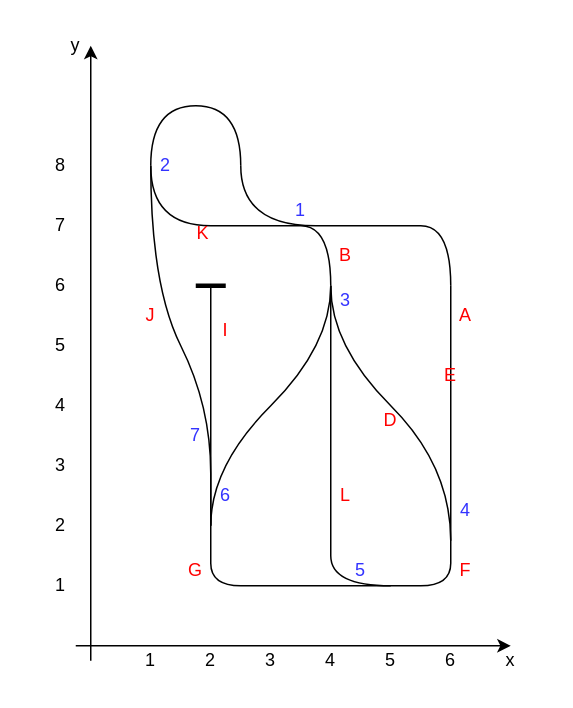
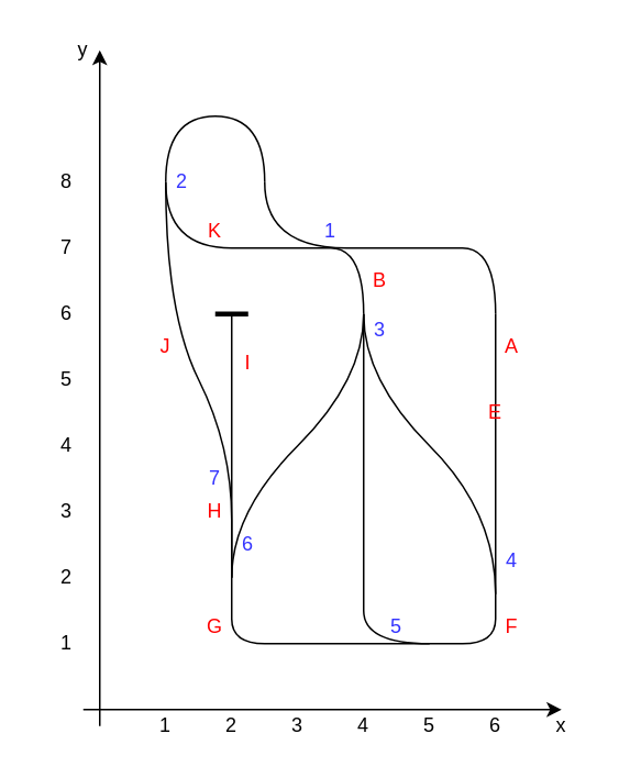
  <mxCell id="0" />
  <mxCell id="1" parent="0" />
  <mxCell id="2" value="" style="endArrow=none;html=1;curved=1;" edge="1" parent="1"><mxGeometry width="50" height="50" relative="1" as="geometry"><mxPoint x="140" y="350" as="sourcePoint" /><mxPoint x="220" y="190" as="targetPoint" /><Array as="points"><mxPoint x="140" y="310" /><mxPoint x="220" y="230" /></Array></mxGeometry></mxCell>
  <mxCell id="3" value="" style="endArrow=none;html=1;curved=1;" edge="1" parent="1"><mxGeometry width="50" height="50" relative="1" as="geometry"><mxPoint x="160" y="110" as="sourcePoint" /><mxPoint x="300" y="190" as="targetPoint" /><Array as="points"><mxPoint x="160" y="150" /><mxPoint x="260" y="150" /><mxPoint x="300" y="150" /></Array></mxGeometry></mxCell>
  <mxCell id="4" value="" style="endArrow=none;html=1;curved=1;" edge="1" parent="1"><mxGeometry width="50" height="50" relative="1" as="geometry"><mxPoint x="300" y="190" as="sourcePoint" /><mxPoint x="100" y="110" as="targetPoint" /><Array as="points"><mxPoint x="300" y="360" /><mxPoint x="300" y="390" /><mxPoint x="260" y="390" /><mxPoint x="180" y="390" /><mxPoint x="140" y="390" /><mxPoint x="140" y="360" /><mxPoint x="140" y="270" /><mxPoint x="100" y="190" /></Array></mxGeometry></mxCell>
  <mxCell id="5" value="" style="endArrow=none;html=1;curved=1;" edge="1" parent="1"><mxGeometry width="50" height="50" relative="1" as="geometry"><mxPoint x="300" y="360" as="sourcePoint" /><mxPoint x="220" y="190" as="targetPoint" /><Array as="points"><mxPoint x="300" y="310" /><mxPoint x="220" y="230" /></Array></mxGeometry></mxCell>
  <mxCell id="6" value="" style="endArrow=none;html=1;curved=1;" edge="1" parent="1"><mxGeometry width="50" height="50" relative="1" as="geometry"><mxPoint x="220" y="190" as="sourcePoint" /><mxPoint x="100" y="110" as="targetPoint" /><Array as="points"><mxPoint x="220" y="150" /><mxPoint x="180" y="150" /><mxPoint x="100" y="150" /></Array></mxGeometry></mxCell>
  <mxCell id="7" value="" style="endArrow=none;html=1;curved=1;" edge="1" parent="1"><mxGeometry width="50" height="50" relative="1" as="geometry"><mxPoint x="260" y="390" as="sourcePoint" /><mxPoint x="220" y="190" as="targetPoint" /><Array as="points"><mxPoint x="220" y="390" /><mxPoint x="220" y="350" /></Array></mxGeometry></mxCell>
  <mxCell id="8" value="" style="endArrow=none;html=1;" edge="1" parent="1"><mxGeometry width="50" height="50" relative="1" as="geometry"><mxPoint x="140" y="350" as="sourcePoint" /><mxPoint x="140" y="190" as="targetPoint" /></mxGeometry></mxCell>
  <mxCell id="9" value="" style="endArrow=none;html=1;strokeWidth=3;" edge="1" parent="1"><mxGeometry width="50" height="50" relative="1" as="geometry"><mxPoint x="150" y="190" as="sourcePoint" /><mxPoint x="130" y="190" as="targetPoint" /></mxGeometry></mxCell>
  <mxCell id="10" value="" style="endArrow=none;html=1;strokeWidth=1;curved=1;" edge="1" parent="1"><mxGeometry width="50" height="50" relative="1" as="geometry"><mxPoint x="160" y="110" as="sourcePoint" /><mxPoint x="100" y="110" as="targetPoint" /><Array as="points"><mxPoint x="160" y="70" /><mxPoint x="100" y="70" /></Array></mxGeometry></mxCell>
  <mxCell id="11" value="A" style="text;html=1;strokeColor=none;fillColor=none;align=center;verticalAlign=middle;whiteSpace=wrap;rounded=0;labelBackgroundColor=none;fontColor=#FF0000;" vertex="1" parent="1"><mxGeometry x="290" y="200" width="40" height="20" as="geometry" /></mxCell>
  <mxCell id="12" value="&lt;div&gt;B&lt;/div&gt;" style="text;html=1;strokeColor=none;fillColor=none;align=center;verticalAlign=middle;whiteSpace=wrap;rounded=0;labelBackgroundColor=none;fontColor=#FF0000;" vertex="1" parent="1"><mxGeometry x="210" y="160" width="40" height="20" as="geometry" /></mxCell>
- <mxCell id="13" value="D" style="text;html=1;strokeColor=none;fillColor=none;align=center;verticalAlign=middle;whiteSpace=wrap;rounded=0;labelBackgroundColor=none;fontColor=#FF0000;" vertex="1" parent="1"><mxGeometry x="240" y="270" width="40" height="20" as="geometry" /></mxCell>
  <mxCell id="14" value="E" style="text;html=1;strokeColor=none;fillColor=none;align=center;verticalAlign=middle;whiteSpace=wrap;rounded=0;labelBackgroundColor=none;fontColor=#FF0000;" vertex="1" parent="1"><mxGeometry x="280" y="240" width="40" height="20" as="geometry" /></mxCell>
  <mxCell id="15" value="F" style="text;html=1;strokeColor=none;fillColor=none;align=center;verticalAlign=middle;whiteSpace=wrap;rounded=0;labelBackgroundColor=none;fontColor=#FF0000;" vertex="1" parent="1"><mxGeometry x="290" y="370" width="40" height="20" as="geometry" /></mxCell>
  <mxCell id="16" value="G" style="text;html=1;strokeColor=none;fillColor=none;align=center;verticalAlign=middle;whiteSpace=wrap;rounded=0;labelBackgroundColor=none;fontColor=#FF0000;" vertex="1" parent="1"><mxGeometry x="110" y="370" width="40" height="20" as="geometry" /></mxCell>
+ <mxCell id="17" value="H" style="text;html=1;strokeColor=none;fillColor=none;align=center;verticalAlign=middle;whiteSpace=wrap;rounded=0;labelBackgroundColor=none;fontColor=#FF0000;" vertex="1" parent="1"><mxGeometry x="110" y="300" width="40" height="20" as="geometry" /></mxCell>
  <mxCell id="18" value="I" style="text;html=1;strokeColor=none;fillColor=none;align=center;verticalAlign=middle;whiteSpace=wrap;rounded=0;labelBackgroundColor=none;fontColor=#FF0000;" vertex="1" parent="1"><mxGeometry x="130" y="210" width="40" height="20" as="geometry" /></mxCell>
  <mxCell id="19" value="J" style="text;html=1;strokeColor=none;fillColor=none;align=center;verticalAlign=middle;whiteSpace=wrap;rounded=0;labelBackgroundColor=none;fontColor=#FF0000;" vertex="1" parent="1"><mxGeometry x="80" y="200" width="40" height="20" as="geometry" /></mxCell>
- <mxCell id="20" value="K" style="text;html=1;strokeColor=none;fillColor=none;align=center;verticalAlign=middle;whiteSpace=wrap;rounded=0;labelBackgroundColor=none;fontColor=#FF0000;" vertex="1" parent="1"><mxGeometry x="115" y="145" width="40" height="20" as="geometry" /></mxCell>
- <mxCell id="21" value="L" style="text;html=1;strokeColor=none;fillColor=none;align=center;verticalAlign=middle;whiteSpace=wrap;rounded=0;labelBackgroundColor=none;fontColor=#FF0000;" vertex="1" parent="1"><mxGeometry x="210" y="320" width="40" height="20" as="geometry" /></mxCell>
+ <mxCell id="20" value="K" style="text;html=1;strokeColor=none;fillColor=none;align=center;verticalAlign=middle;whiteSpace=wrap;rounded=0;labelBackgroundColor=none;fontColor=#FF0000;" vertex="1" parent="1"><mxGeometry x="110" y="130" width="40" height="20" as="geometry" /></mxCell>
  <mxCell id="22" value="1" style="text;html=1;strokeColor=none;fillColor=none;align=center;verticalAlign=middle;whiteSpace=wrap;rounded=0;labelBackgroundColor=none;fontColor=#3333FF;" vertex="1" parent="1"><mxGeometry x="180" y="130" width="40" height="20" as="geometry" /></mxCell>
  <mxCell id="23" value="2" style="text;html=1;strokeColor=none;fillColor=none;align=center;verticalAlign=middle;whiteSpace=wrap;rounded=0;labelBackgroundColor=none;fontColor=#3333FF;" vertex="1" parent="1"><mxGeometry x="90" y="100" width="40" height="20" as="geometry" /></mxCell>
  <mxCell id="24" value="3" style="text;html=1;strokeColor=none;fillColor=none;align=center;verticalAlign=middle;whiteSpace=wrap;rounded=0;labelBackgroundColor=none;fontColor=#3333FF;" vertex="1" parent="1"><mxGeometry x="210" y="190" width="40" height="20" as="geometry" /></mxCell>
  <mxCell id="25" value="4" style="text;html=1;strokeColor=none;fillColor=none;align=center;verticalAlign=middle;whiteSpace=wrap;rounded=0;labelBackgroundColor=none;fontColor=#3333FF;" vertex="1" parent="1"><mxGeometry x="290" y="330" width="40" height="20" as="geometry" /></mxCell>
  <mxCell id="26" value="5" style="text;html=1;strokeColor=none;fillColor=none;align=center;verticalAlign=middle;whiteSpace=wrap;rounded=0;labelBackgroundColor=none;fontColor=#3333FF;" vertex="1" parent="1"><mxGeometry x="220" y="370" width="40" height="20" as="geometry" /></mxCell>
  <mxCell id="27" value="6" style="text;html=1;strokeColor=none;fillColor=none;align=center;verticalAlign=middle;whiteSpace=wrap;rounded=0;labelBackgroundColor=none;fontColor=#3333FF;" vertex="1" parent="1"><mxGeometry x="130" y="320" width="40" height="20" as="geometry" /></mxCell>
  <mxCell id="28" value="7" style="text;html=1;strokeColor=none;fillColor=none;align=center;verticalAlign=middle;whiteSpace=wrap;rounded=0;labelBackgroundColor=none;fontColor=#3333FF;" vertex="1" parent="1"><mxGeometry x="110" y="280" width="40" height="20" as="geometry" /></mxCell>
  <mxCell id="29" value="" style="endArrow=classic;html=1;strokeWidth=1;fontColor=#3333FF;" edge="1" parent="1"><mxGeometry width="50" height="50" relative="1" as="geometry"><mxPoint x="50" y="430" as="sourcePoint" /><mxPoint x="340" y="430" as="targetPoint" /></mxGeometry></mxCell>
  <mxCell id="30" value="" style="endArrow=classic;html=1;strokeWidth=1;fontColor=#3333FF;" edge="1" parent="1"><mxGeometry width="50" height="50" relative="1" as="geometry"><mxPoint x="60" y="440" as="sourcePoint" /><mxPoint x="60" y="30" as="targetPoint" /></mxGeometry></mxCell>
  <mxCell id="31" value="x" style="text;html=1;strokeColor=none;fillColor=none;align=center;verticalAlign=middle;whiteSpace=wrap;rounded=0;labelBackgroundColor=none;" vertex="1" parent="1"><mxGeometry x="320" y="430" width="40" height="20" as="geometry" /></mxCell>
  <mxCell id="32" value="y" style="text;html=1;strokeColor=none;fillColor=none;align=center;verticalAlign=middle;whiteSpace=wrap;rounded=0;labelBackgroundColor=none;fontColor=#000000;" vertex="1" parent="1"><mxGeometry x="30" y="20" width="40" height="20" as="geometry" /></mxCell>
  <mxCell id="33" value="1" style="text;html=1;strokeColor=none;fillColor=none;align=center;verticalAlign=middle;whiteSpace=wrap;rounded=0;labelBackgroundColor=none;fontColor=#000000;" vertex="1" parent="1"><mxGeometry x="80" y="430" width="40" height="20" as="geometry" /></mxCell>
  <mxCell id="34" value="2" style="text;html=1;strokeColor=none;fillColor=none;align=center;verticalAlign=middle;whiteSpace=wrap;rounded=0;labelBackgroundColor=none;fontColor=#000000;" vertex="1" parent="1"><mxGeometry x="120" y="430" width="40" height="20" as="geometry" /></mxCell>
  <mxCell id="35" value="3" style="text;html=1;strokeColor=none;fillColor=none;align=center;verticalAlign=middle;whiteSpace=wrap;rounded=0;labelBackgroundColor=none;fontColor=#000000;" vertex="1" parent="1"><mxGeometry x="160" y="430" width="40" height="20" as="geometry" /></mxCell>
  <mxCell id="36" value="4" style="text;html=1;strokeColor=none;fillColor=none;align=center;verticalAlign=middle;whiteSpace=wrap;rounded=0;labelBackgroundColor=none;fontColor=#000000;" vertex="1" parent="1"><mxGeometry x="200" y="430" width="40" height="20" as="geometry" /></mxCell>
  <mxCell id="37" value="5" style="text;html=1;strokeColor=none;fillColor=none;align=center;verticalAlign=middle;whiteSpace=wrap;rounded=0;labelBackgroundColor=none;fontColor=#000000;" vertex="1" parent="1"><mxGeometry x="240" y="430" width="40" height="20" as="geometry" /></mxCell>
  <mxCell id="38" value="6" style="text;html=1;strokeColor=none;fillColor=none;align=center;verticalAlign=middle;whiteSpace=wrap;rounded=0;labelBackgroundColor=none;fontColor=#000000;" vertex="1" parent="1"><mxGeometry x="280" y="430" width="40" height="20" as="geometry" /></mxCell>
  <mxCell id="39" value="1" style="text;html=1;strokeColor=none;fillColor=none;align=center;verticalAlign=middle;whiteSpace=wrap;rounded=0;labelBackgroundColor=none;fontColor=#000000;" vertex="1" parent="1"><mxGeometry x="20" y="380" width="40" height="20" as="geometry" /></mxCell>
  <mxCell id="40" value="2" style="text;html=1;strokeColor=none;fillColor=none;align=center;verticalAlign=middle;whiteSpace=wrap;rounded=0;labelBackgroundColor=none;fontColor=#000000;" vertex="1" parent="1"><mxGeometry x="20" y="340" width="40" height="20" as="geometry" /></mxCell>
  <mxCell id="41" value="3" style="text;html=1;strokeColor=none;fillColor=none;align=center;verticalAlign=middle;whiteSpace=wrap;rounded=0;labelBackgroundColor=none;fontColor=#000000;" vertex="1" parent="1"><mxGeometry x="20" y="300" width="40" height="20" as="geometry" /></mxCell>
  <mxCell id="42" value="4" style="text;html=1;strokeColor=none;fillColor=none;align=center;verticalAlign=middle;whiteSpace=wrap;rounded=0;labelBackgroundColor=none;fontColor=#000000;" vertex="1" parent="1"><mxGeometry x="20" y="260" width="40" height="20" as="geometry" /></mxCell>
  <mxCell id="43" value="5" style="text;html=1;strokeColor=none;fillColor=none;align=center;verticalAlign=middle;whiteSpace=wrap;rounded=0;labelBackgroundColor=none;fontColor=#000000;" vertex="1" parent="1"><mxGeometry x="20" y="220" width="40" height="20" as="geometry" /></mxCell>
  <mxCell id="44" value="6" style="text;html=1;strokeColor=none;fillColor=none;align=center;verticalAlign=middle;whiteSpace=wrap;rounded=0;labelBackgroundColor=none;fontColor=#000000;" vertex="1" parent="1"><mxGeometry x="20" y="180" width="40" height="20" as="geometry" /></mxCell>
  <mxCell id="45" value="7" style="text;html=1;strokeColor=none;fillColor=none;align=center;verticalAlign=middle;whiteSpace=wrap;rounded=0;labelBackgroundColor=none;fontColor=#000000;" vertex="1" parent="1"><mxGeometry x="20" y="140" width="40" height="20" as="geometry" /></mxCell>
  <mxCell id="46" value="8" style="text;html=1;strokeColor=none;fillColor=none;align=center;verticalAlign=middle;whiteSpace=wrap;rounded=0;labelBackgroundColor=none;fontColor=#000000;" vertex="1" parent="1"><mxGeometry x="20" y="100" width="40" height="20" as="geometry" /></mxCell>
